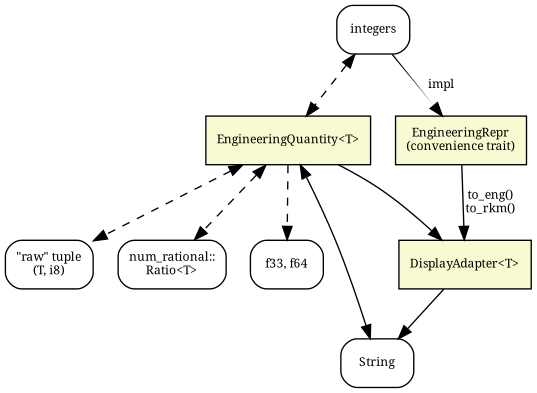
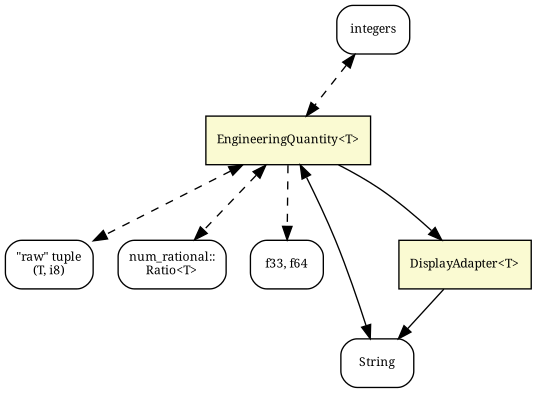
  digraph {
    fontname="Noto Serif"
    node [fontname="Noto Serif" fontsize=9 shape=box style=rounded]
    edge [fontname="Noto Serif" fontsize=9 style=dashed]
    n1 [fillcolor=lightgoldenrodyellow label="EngineeringQuantity<T>" style=filled]
    n2 [fillcolor=lightgoldenrodyellow label="DisplayAdapter<T>" style=filled]
-   n3 [fillcolor=lightgoldenrodyellow label="EngineeringRepr\n(convenience trait)" style=filled]
    n4 [label=integers]
    n5 [label="\"raw\" tuple\n(T, i8)"]
    n6 [label="num_rational::\nRatio<T>"]
    n7 [label="f33, f64"]
    n8 [label=String]
    subgraph sub_1 {
      n1
      n2
-     n3
    }
    subgraph sub_2 {
      penwidth=0
      n4
      n5
      n6
      n7
    }
    n1 -> n2 [style=""]
    n1 -> n5 [dir=both]
    n1 -> n6 [dir=both]
    n1 -> n7
    n2 -> n8 [style=""]
-   n3 -> n2 [label=" to_eng()\n to_rkm()" style=""]
    n4 -> n1 [dir=both]
-   n4 -> n3 [label="  impl" style=tapered]
    n8 -> n1 [dir=both style=solid]
  }
